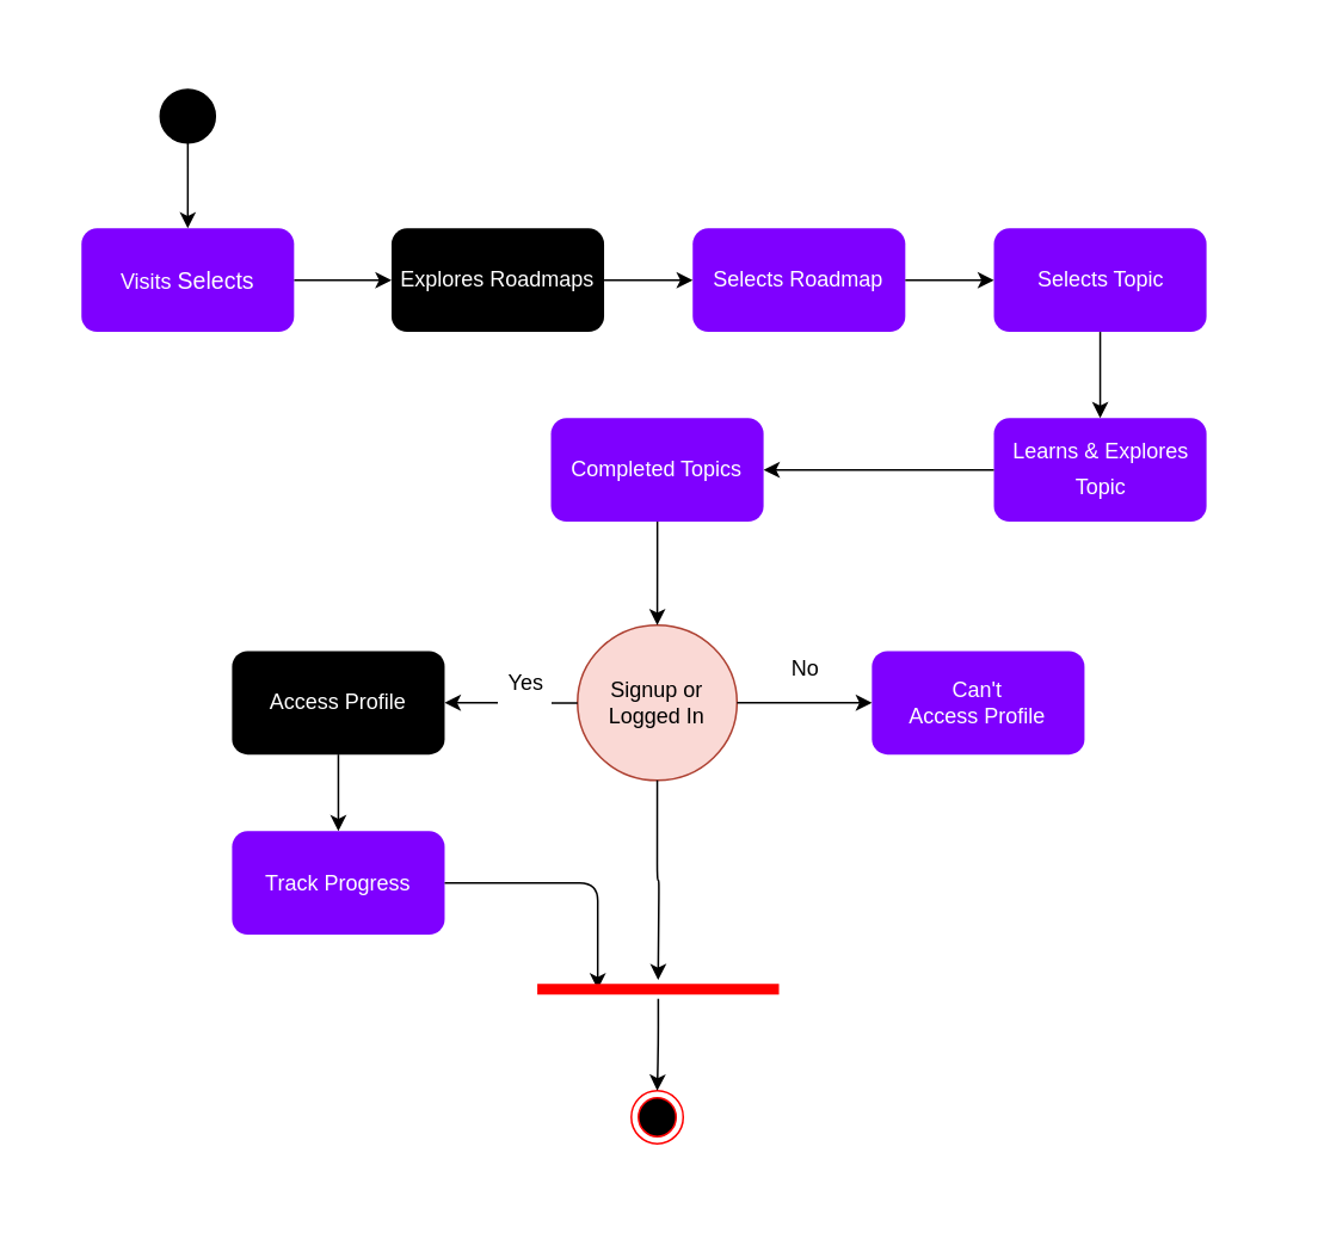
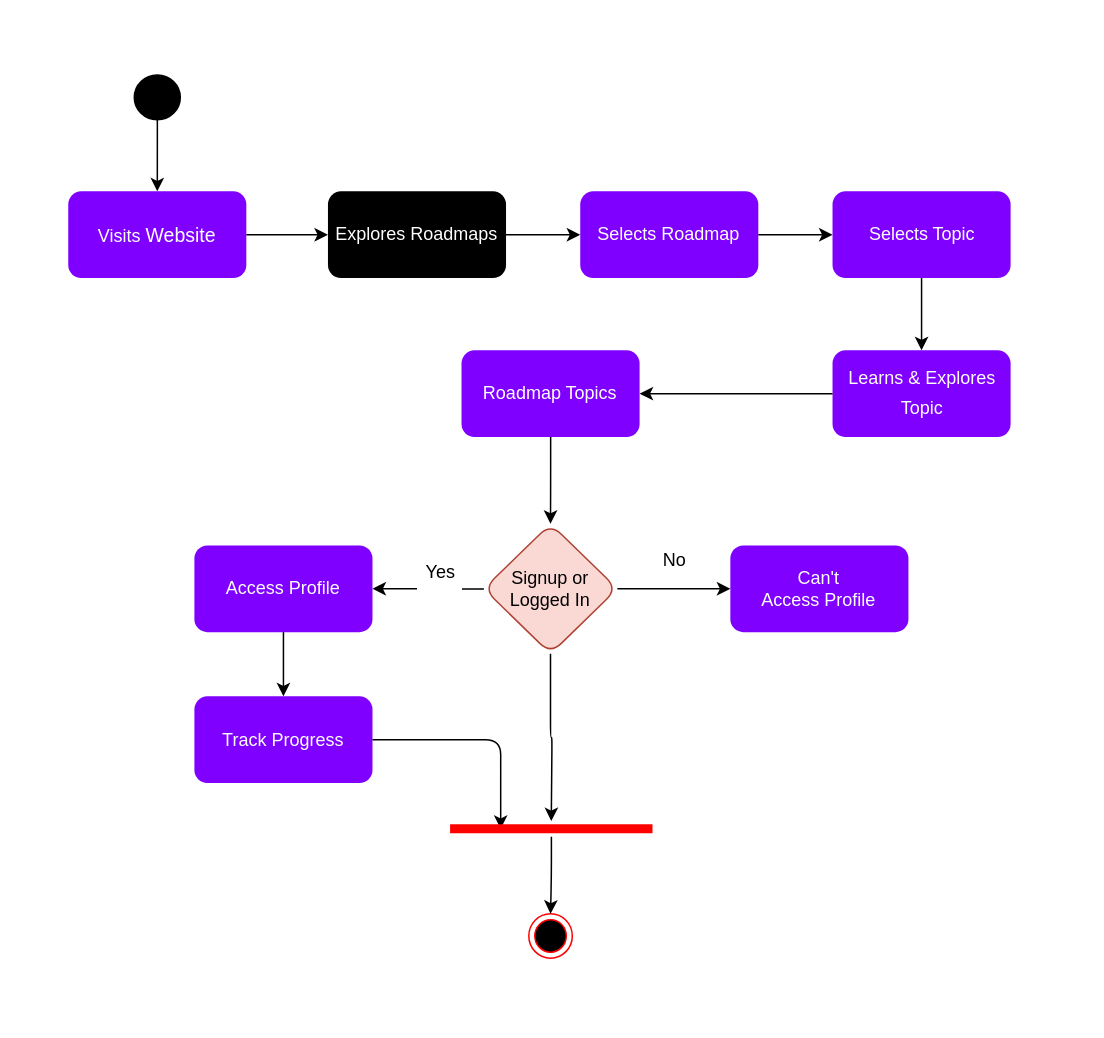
  <mxCell id="0" />
  <mxCell id="1" parent="0" />
  <mxCell id="2" value="" style="group" vertex="1" connectable="0" parent="1"><mxGeometry x="20" y="20" width="693.54" height="649.36" as="geometry" /></mxCell>
  <mxCell id="3" value="" style="group;fillColor=default;spacing=50;spacingLeft=20;aspect=fixed;container=0;" vertex="1" connectable="0" parent="2"><mxGeometry width="693.54" height="649.36" as="geometry" /></mxCell>
  <mxCell id="4" value="" style="strokeWidth=2;html=1;shape=mxgraph.flowchart.start_2;whiteSpace=wrap;strokeColor=#000000;fillColor=#000000;rounded=1;" vertex="1" parent="2"><mxGeometry x="69.524" y="30" width="29.681" height="28.904" as="geometry" /></mxCell>
  <mxCell id="5" value="&lt;font color=&quot;#ffffff&quot;&gt;Explores Roadmaps&lt;/font&gt;" style="whiteSpace=wrap;html=1;rounded=1;strokeColor=none;fillColor=#000000;" vertex="1" parent="2"><mxGeometry x="198.14" y="107.076" width="118.722" height="57.807" as="geometry" /></mxCell>
  <mxCell id="6" value="" style="edgeStyle=orthogonalEdgeStyle;rounded=1;orthogonalLoop=1;jettySize=auto;html=1;exitX=1;exitY=0.5;exitDx=0;exitDy=0;" edge="1" parent="2" source="28" target="5"><mxGeometry relative="1" as="geometry"><mxPoint x="136.261" y="135.979" as="sourcePoint" /></mxGeometry></mxCell>
  <mxCell id="7" value="Selects Roadmap" style="whiteSpace=wrap;html=1;rounded=1;fillColor=#7f00ff;strokeColor=none;fontColor=#FFFFFF;" vertex="1" parent="2"><mxGeometry x="366.329" y="107.076" width="118.722" height="57.807" as="geometry" /></mxCell>
  <mxCell id="8" value="" style="edgeStyle=orthogonalEdgeStyle;rounded=1;orthogonalLoop=1;jettySize=auto;html=1;" edge="1" parent="2" source="5" target="7"><mxGeometry relative="1" as="geometry" /></mxCell>
  <mxCell id="9" value="Selects Topic" style="whiteSpace=wrap;html=1;rounded=1;fillColor=#7f00ff;strokeColor=none;fontColor=#FFFFFF;" vertex="1" parent="2"><mxGeometry x="534.519" y="107.076" width="118.722" height="57.807" as="geometry" /></mxCell>
  <mxCell id="10" value="" style="edgeStyle=orthogonalEdgeStyle;rounded=1;orthogonalLoop=1;jettySize=auto;html=1;" edge="1" parent="2" source="7" target="9"><mxGeometry relative="1" as="geometry" /></mxCell>
  <mxCell id="11" value="&lt;p style=&quot;line-height: 160%;&quot;&gt;Learns &amp;amp; Explores Topic&lt;/p&gt;" style="whiteSpace=wrap;html=1;rounded=1;align=center;verticalAlign=middle;fillColor=#7f00ff;strokeColor=none;fontColor=#FFFFFF;" vertex="1" parent="2"><mxGeometry x="534.519" y="213.057" width="118.722" height="57.807" as="geometry" /></mxCell>
  <mxCell id="12" value="" style="edgeStyle=orthogonalEdgeStyle;rounded=1;orthogonalLoop=1;jettySize=auto;html=1;" edge="1" parent="2" source="9" target="11"><mxGeometry relative="1" as="geometry" /></mxCell>
- <mxCell id="13" value="Completed Topics" style="whiteSpace=wrap;html=1;rounded=1;fillColor=#7f00ff;strokeColor=none;fontColor=#FFFFFF;" vertex="1" parent="2"><mxGeometry x="287.181" y="213.057" width="118.722" height="57.807" as="geometry" /></mxCell>
+ <mxCell id="13" value="Roadmap Topics" style="whiteSpace=wrap;html=1;rounded=1;fillColor=#7f00ff;strokeColor=none;fontColor=#FFFFFF;" vertex="1" parent="2"><mxGeometry x="287.181" y="213.057" width="118.722" height="57.807" as="geometry" /></mxCell>
  <mxCell id="14" value="" style="edgeStyle=orthogonalEdgeStyle;rounded=1;orthogonalLoop=1;jettySize=auto;html=1;" edge="1" parent="2" source="11" target="13"><mxGeometry relative="1" as="geometry" /></mxCell>
- <mxCell id="15" value="Signup or Logged In" style="ellipse;whiteSpace=wrap;html=1;fillColor=#fad9d5;strokeColor=#ae4132;" vertex="1" parent="2"><mxGeometry x="302.022" y="328.671" width="89.042" height="86.711" as="geometry" /></mxCell>
+ <mxCell id="15" value="Signup or Logged In" style="rhombus;whiteSpace=wrap;html=1;rounded=1;fillColor=#fad9d5;strokeColor=#ae4132;" vertex="1" parent="2"><mxGeometry x="302.022" y="328.671" width="89.042" height="86.711" as="geometry" /></mxCell>
  <mxCell id="16" value="" style="edgeStyle=orthogonalEdgeStyle;rounded=1;orthogonalLoop=1;jettySize=auto;html=1;" edge="1" parent="2" source="13" target="15"><mxGeometry relative="1" as="geometry" /></mxCell>
  <mxCell id="17" value="No" style="text;html=1;align=center;verticalAlign=middle;resizable=0;points=[];autosize=1;strokeColor=none;fillColor=default;rounded=1;" vertex="1" parent="2"><mxGeometry x="404.118" y="338.306" width="50" height="30" as="geometry" /></mxCell>
- <mxCell id="18" value="Access Profile" style="whiteSpace=wrap;html=1;rounded=1;fillColor=#000000;strokeColor=none;fontColor=#FFFFFF;" vertex="1" parent="2"><mxGeometry x="109.098" y="343.123" width="118.722" height="57.807" as="geometry" /></mxCell>
+ <mxCell id="18" value="Access Profile" style="whiteSpace=wrap;html=1;rounded=1;fillColor=#7f00ff;strokeColor=none;fontColor=#FFFFFF;" vertex="1" parent="2"><mxGeometry x="109.098" y="343.123" width="118.722" height="57.807" as="geometry" /></mxCell>
  <mxCell id="19" value="" style="edgeStyle=orthogonalEdgeStyle;rounded=1;orthogonalLoop=1;jettySize=auto;html=1;" edge="1" parent="2" source="15" target="18"><mxGeometry relative="1" as="geometry" /></mxCell>
  <mxCell id="20" value="Yes" style="text;html=1;align=center;verticalAlign=middle;resizable=0;points=[];autosize=1;strokeColor=none;fillColor=default;rounded=1;" vertex="1" parent="2"><mxGeometry x="257.501" y="338.306" width="30" height="45" as="geometry" /></mxCell>
  <mxCell id="21" value="Track Progress" style="whiteSpace=wrap;html=1;rounded=1;fillColor=#7f00ff;strokeColor=none;fontColor=#FFFFFF;" vertex="1" parent="2"><mxGeometry x="109.098" y="443.738" width="118.722" height="57.807" as="geometry" /></mxCell>
  <mxCell id="22" value="" style="edgeStyle=orthogonalEdgeStyle;rounded=1;orthogonalLoop=1;jettySize=auto;html=1;" edge="1" parent="2" source="18" target="21"><mxGeometry relative="1" as="geometry" /></mxCell>
  <mxCell id="23" value="" style="ellipse;html=1;shape=endState;fillColor=#000000;strokeColor=#ff0000;rounded=1;direction=south;" vertex="1" parent="2"><mxGeometry x="332.051" y="588.66" width="28.982" height="29.6" as="geometry" /></mxCell>
  <mxCell id="24" style="edgeStyle=orthogonalEdgeStyle;rounded=1;orthogonalLoop=1;jettySize=auto;html=1;" edge="1" parent="2" source="15"><mxGeometry relative="1" as="geometry"><mxPoint x="347.029" y="526.897" as="targetPoint" /></mxGeometry></mxCell>
  <mxCell id="25" style="edgeStyle=orthogonalEdgeStyle;rounded=1;orthogonalLoop=1;jettySize=auto;html=1;entryX=0.25;entryY=0.5;entryDx=0;entryDy=0;entryPerimeter=0;" edge="1" parent="2" source="21" target="30"><mxGeometry relative="1" as="geometry" /></mxCell>
  <mxCell id="26" value="Can't &lt;br&gt;Access Profile" style="whiteSpace=wrap;html=1;rounded=1;fillColor=#7f00ff;strokeColor=none;fontColor=#FFFFFF;" vertex="1" parent="2"><mxGeometry x="466.401" y="343.123" width="118.722" height="57.807" as="geometry" /></mxCell>
  <mxCell id="27" style="edgeStyle=orthogonalEdgeStyle;hachureGap=4;orthogonalLoop=1;jettySize=auto;html=1;exitX=1;exitY=0.5;exitDx=0;exitDy=0;fontFamily=Helvetica;fontSource=https%3A%2F%2Ffonts.googleapis.com%2Fcss%3Ffamily%3DArchitects%2BDaughter;fontSize=12;fontColor=#FFFFFF;curved=1;" edge="1" parent="2" source="15" target="26"><mxGeometry relative="1" as="geometry" /></mxCell>
- <mxCell id="28" value="Visits&amp;nbsp;&lt;span style=&quot;font-size: 13px;&quot;&gt;Selects&lt;/span&gt;" style="whiteSpace=wrap;html=1;rounded=1;strokeColor=none;fillColor=#7f00ff;fontColor=#FFFFFF;" vertex="1" parent="2"><mxGeometry x="25" y="107.076" width="118.722" height="57.807" as="geometry" /></mxCell>
+ <mxCell id="28" value="Visits&amp;nbsp;&lt;span style=&quot;font-size: 13px;&quot;&gt;Website&lt;/span&gt;" style="whiteSpace=wrap;html=1;rounded=1;strokeColor=none;fillColor=#7f00ff;fontColor=#FFFFFF;" vertex="1" parent="2"><mxGeometry x="25" y="107.076" width="118.722" height="57.807" as="geometry" /></mxCell>
  <mxCell id="29" style="edgeStyle=orthogonalEdgeStyle;hachureGap=4;orthogonalLoop=1;jettySize=auto;html=1;entryX=0;entryY=0.5;entryDx=0;entryDy=0;fontFamily=Helvetica;fontSource=https%3A%2F%2Ffonts.googleapis.com%2Fcss%3Ffamily%3DArchitects%2BDaughter;fontSize=12;fontColor=#FFFFFF;" edge="1" parent="2" source="30" target="23"><mxGeometry relative="1" as="geometry" /></mxCell>
  <mxCell id="30" value="" style="shape=line;html=1;strokeWidth=6;strokeColor=#ff0000;rounded=1;fontFamily=Helvetica;fontSize=12;fontColor=#FFFFFF;fillColor=#7f00ff;" vertex="1" parent="2"><mxGeometry x="279.558" y="526.897" width="134.941" height="10.352" as="geometry" /></mxCell>
  <mxCell id="31" value="" style="edgeStyle=orthogonalEdgeStyle;rounded=1;orthogonalLoop=1;jettySize=auto;html=1;entryX=0.5;entryY=0;entryDx=0;entryDy=0;" edge="1" parent="2" source="4" target="28"><mxGeometry relative="1" as="geometry"><mxPoint x="84.361" y="110.099" as="targetPoint" /></mxGeometry></mxCell>
